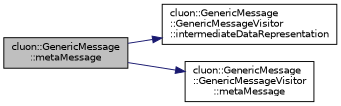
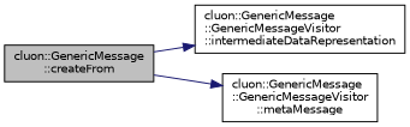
  digraph {
    rankdir=LR
    node [color=black fillcolor=white fontname=Helvetica fontsize=10 shape=record style=filled]
    edge [color=midnightblue fontname=Helvetica fontsize=10 labelfontname=Helvetica labelfontsize=10 style=solid]
-   n1 [fillcolor=grey75 fontcolor=black height=0.2 label="cluon::GenericMessage\l::metaMessage" width=0.4]
+   n1 [fillcolor=grey75 fontcolor=black height=0.2 label="cluon::GenericMessage\l::createFrom" width=0.4]
    n2 [height=0.2 label="cluon::GenericMessage\l::GenericMessageVisitor\l::intermediateDataRepresentation" width=0.4]
    n3 [height=0.2 label="cluon::GenericMessage\l::GenericMessageVisitor\l::metaMessage" width=0.4]
    n1 -> n2
    n1 -> n3
  }
